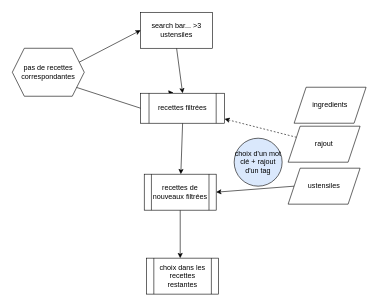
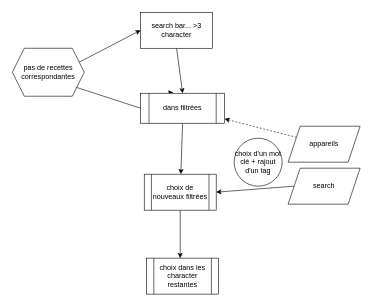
  <mxCell id="0" />
  <mxCell id="1" parent="0" />
  <mxCell id="2" style="edgeStyle=none;rounded=0;orthogonalLoop=1;jettySize=auto;html=1;exitX=0.5;exitY=1;exitDx=0;exitDy=0;entryX=0.5;entryY=0;entryDx=0;entryDy=0;" edge="1" parent="1" source="3" target="9"><mxGeometry relative="1" as="geometry" /></mxCell>
- <mxCell id="3" value="search bar... &amp;gt;3 ustensiles" style="rounded=0;whiteSpace=wrap;html=1;" vertex="1" parent="1"><mxGeometry x="234" y="20" width="120" height="60" as="geometry" /></mxCell>
+ <mxCell id="3" value="search bar... &amp;gt;3 character" style="rounded=0;whiteSpace=wrap;html=1;" vertex="1" parent="1"><mxGeometry x="234" y="20" width="120" height="60" as="geometry" /></mxCell>
  <mxCell id="4" style="edgeStyle=none;rounded=0;orthogonalLoop=1;jettySize=auto;html=1;exitX=0;exitY=0.25;exitDx=0;exitDy=0;dashed=1;" edge="1" parent="1" source="5" target="9"><mxGeometry relative="1" as="geometry" /></mxCell>
- <mxCell id="5" value="rajout" style="shape=parallelogram;perimeter=parallelogramPerimeter;whiteSpace=wrap;html=1;fixedSize=1;" vertex="1" parent="1"><mxGeometry x="480" y="210" width="120" height="60" as="geometry" /></mxCell>
+ <mxCell id="5" value="appareils" style="shape=parallelogram;perimeter=parallelogramPerimeter;whiteSpace=wrap;html=1;fixedSize=1;" vertex="1" parent="1"><mxGeometry x="480" y="210" width="120" height="60" as="geometry" /></mxCell>
  <mxCell id="6" style="edgeStyle=none;rounded=0;orthogonalLoop=1;jettySize=auto;html=1;exitX=0;exitY=0.5;exitDx=0;exitDy=0;entryX=0;entryY=0.5;entryDx=0;entryDy=0;" edge="1" parent="1" source="9" target="3"><mxGeometry relative="1" as="geometry"><mxPoint x="230" y="50" as="targetPoint" /><Array as="points"><mxPoint x="80" y="130" /></Array></mxGeometry></mxCell>
  <mxCell id="7" style="edgeStyle=none;rounded=0;orthogonalLoop=1;jettySize=auto;html=1;" edge="1" parent="1" source="9"><mxGeometry relative="1" as="geometry"><mxPoint x="280" y="150" as="targetPoint" /></mxGeometry></mxCell>
  <mxCell id="8" style="edgeStyle=none;rounded=0;orthogonalLoop=1;jettySize=auto;html=1;exitX=0.5;exitY=1;exitDx=0;exitDy=0;" edge="1" parent="1" source="9" target="11"><mxGeometry relative="1" as="geometry" /></mxCell>
- <mxCell id="9" value="recettes filtrées" style="shape=process;whiteSpace=wrap;html=1;backgroundOutline=1;" vertex="1" parent="1"><mxGeometry x="234" y="155" width="140" height="50" as="geometry" /></mxCell>
+ <mxCell id="9" value="dans filtrées" style="shape=process;whiteSpace=wrap;html=1;backgroundOutline=1;" vertex="1" parent="1"><mxGeometry x="234" y="155" width="140" height="50" as="geometry" /></mxCell>
  <mxCell id="10" style="edgeStyle=none;rounded=0;orthogonalLoop=1;jettySize=auto;html=1;exitX=0.5;exitY=1;exitDx=0;exitDy=0;" edge="1" parent="1" source="11"><mxGeometry relative="1" as="geometry"><mxPoint x="300" y="430" as="targetPoint" /></mxGeometry></mxCell>
- <mxCell id="11" value="recettes de nouveaux filtrées" style="shape=process;whiteSpace=wrap;html=1;backgroundOutline=1;" vertex="1" parent="1"><mxGeometry x="240" y="290" width="120" height="60" as="geometry" /></mxCell>
+ <mxCell id="11" value="choix de nouveaux filtrées" style="shape=process;whiteSpace=wrap;html=1;backgroundOutline=1;" vertex="1" parent="1"><mxGeometry x="240" y="290" width="120" height="60" as="geometry" /></mxCell>
  <mxCell id="12" value="pas de recettes correspondantes" style="shape=hexagon;perimeter=hexagonPerimeter2;whiteSpace=wrap;html=1;fixedSize=1;" vertex="1" parent="1"><mxGeometry x="20" y="80" width="120" height="80" as="geometry" /></mxCell>
- <mxCell id="13" value="ingredients" style="shape=parallelogram;perimeter=parallelogramPerimeter;whiteSpace=wrap;html=1;fixedSize=1;" vertex="1" parent="1"><mxGeometry x="490" y="145" width="120" height="60" as="geometry" /></mxCell>
  <mxCell id="14" style="edgeStyle=none;rounded=0;orthogonalLoop=1;jettySize=auto;html=1;exitX=0;exitY=0.5;exitDx=0;exitDy=0;entryX=1;entryY=0.5;entryDx=0;entryDy=0;" edge="1" parent="1" source="15" target="11"><mxGeometry relative="1" as="geometry" /></mxCell>
- <mxCell id="15" value="ustensiles" style="shape=parallelogram;perimeter=parallelogramPerimeter;whiteSpace=wrap;html=1;fixedSize=1;" vertex="1" parent="1"><mxGeometry x="480" y="280" width="120" height="60" as="geometry" /></mxCell>
- <mxCell id="16" value="choix d'un mot clé + rajout d'un tag" style="ellipse;whiteSpace=wrap;html=1;aspect=fixed;fillColor=#dae8fc;" vertex="1" parent="1"><mxGeometry x="390" y="230" width="80" height="80" as="geometry" /></mxCell>
- <mxCell id="17" value="choix dans les recettes restantes" style="shape=process;whiteSpace=wrap;html=1;backgroundOutline=1;" vertex="1" parent="1"><mxGeometry x="244" y="430" width="120" height="60" as="geometry" /></mxCell>
+ <mxCell id="15" value="search" style="shape=parallelogram;perimeter=parallelogramPerimeter;whiteSpace=wrap;html=1;fixedSize=1;" vertex="1" parent="1"><mxGeometry x="480" y="280" width="120" height="60" as="geometry" /></mxCell>
+ <mxCell id="16" value="choix d'un mot clé + rajout d'un tag" style="ellipse;whiteSpace=wrap;html=1;aspect=fixed;" vertex="1" parent="1"><mxGeometry x="390" y="230" width="80" height="80" as="geometry" /></mxCell>
+ <mxCell id="17" value="choix dans les character restantes" style="shape=process;whiteSpace=wrap;html=1;backgroundOutline=1;" vertex="1" parent="1"><mxGeometry x="244" y="430" width="120" height="60" as="geometry" /></mxCell>
